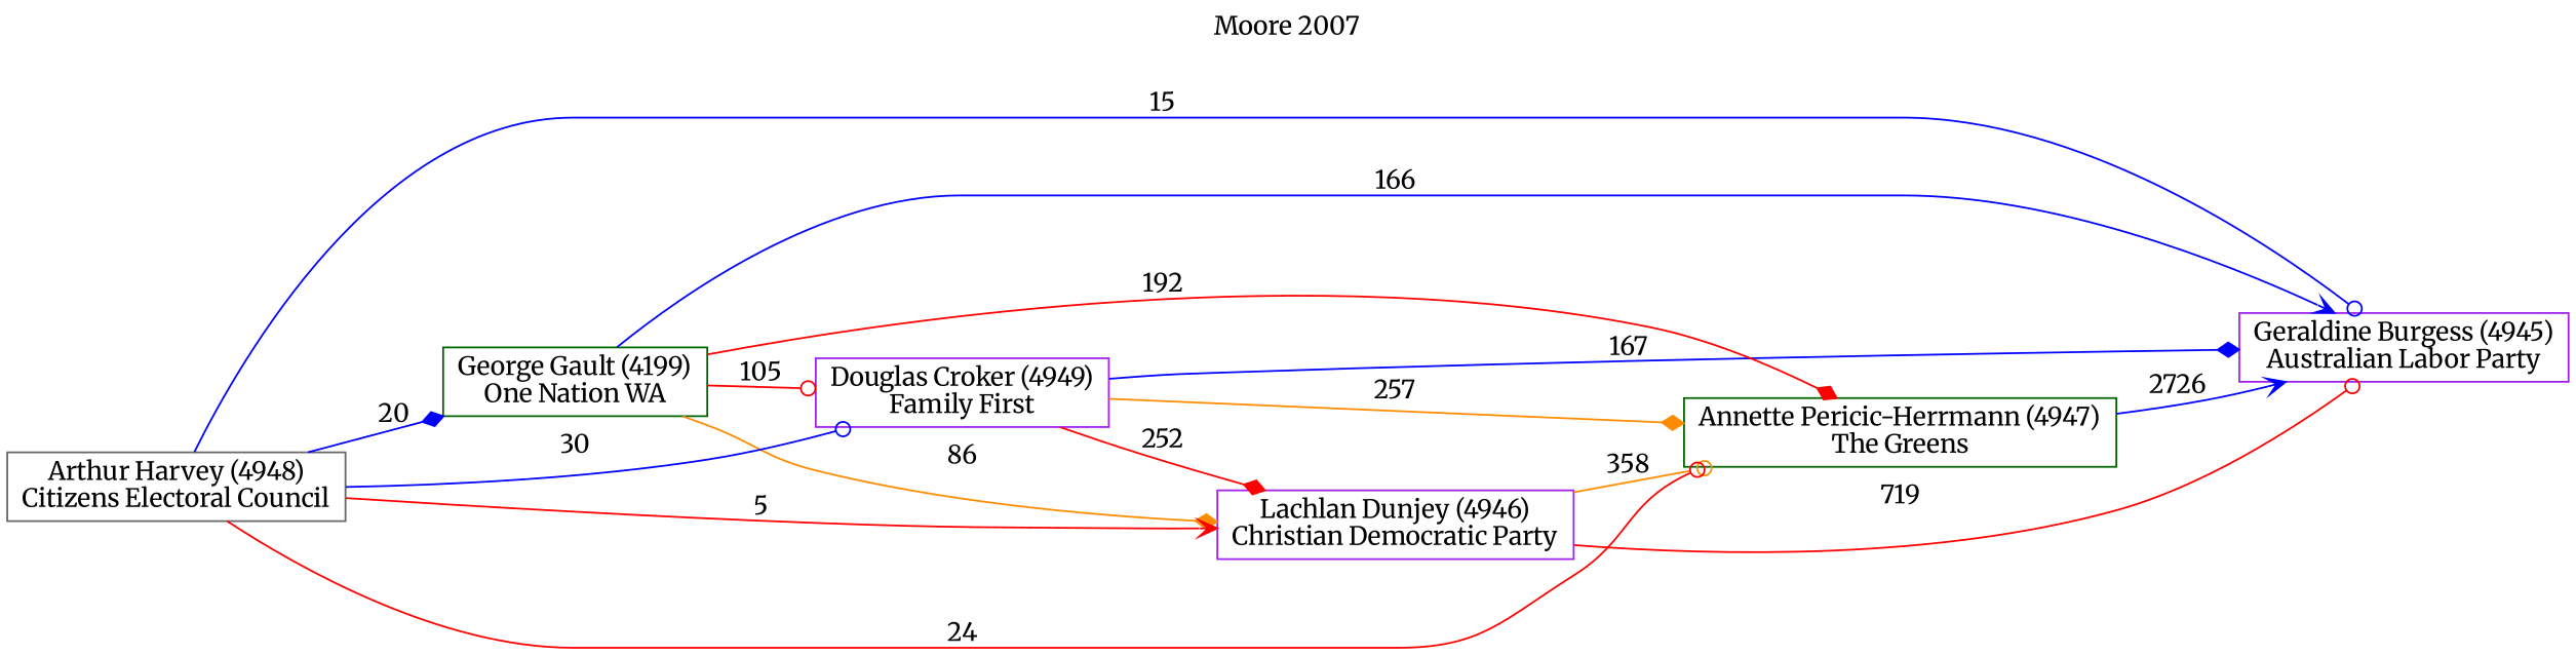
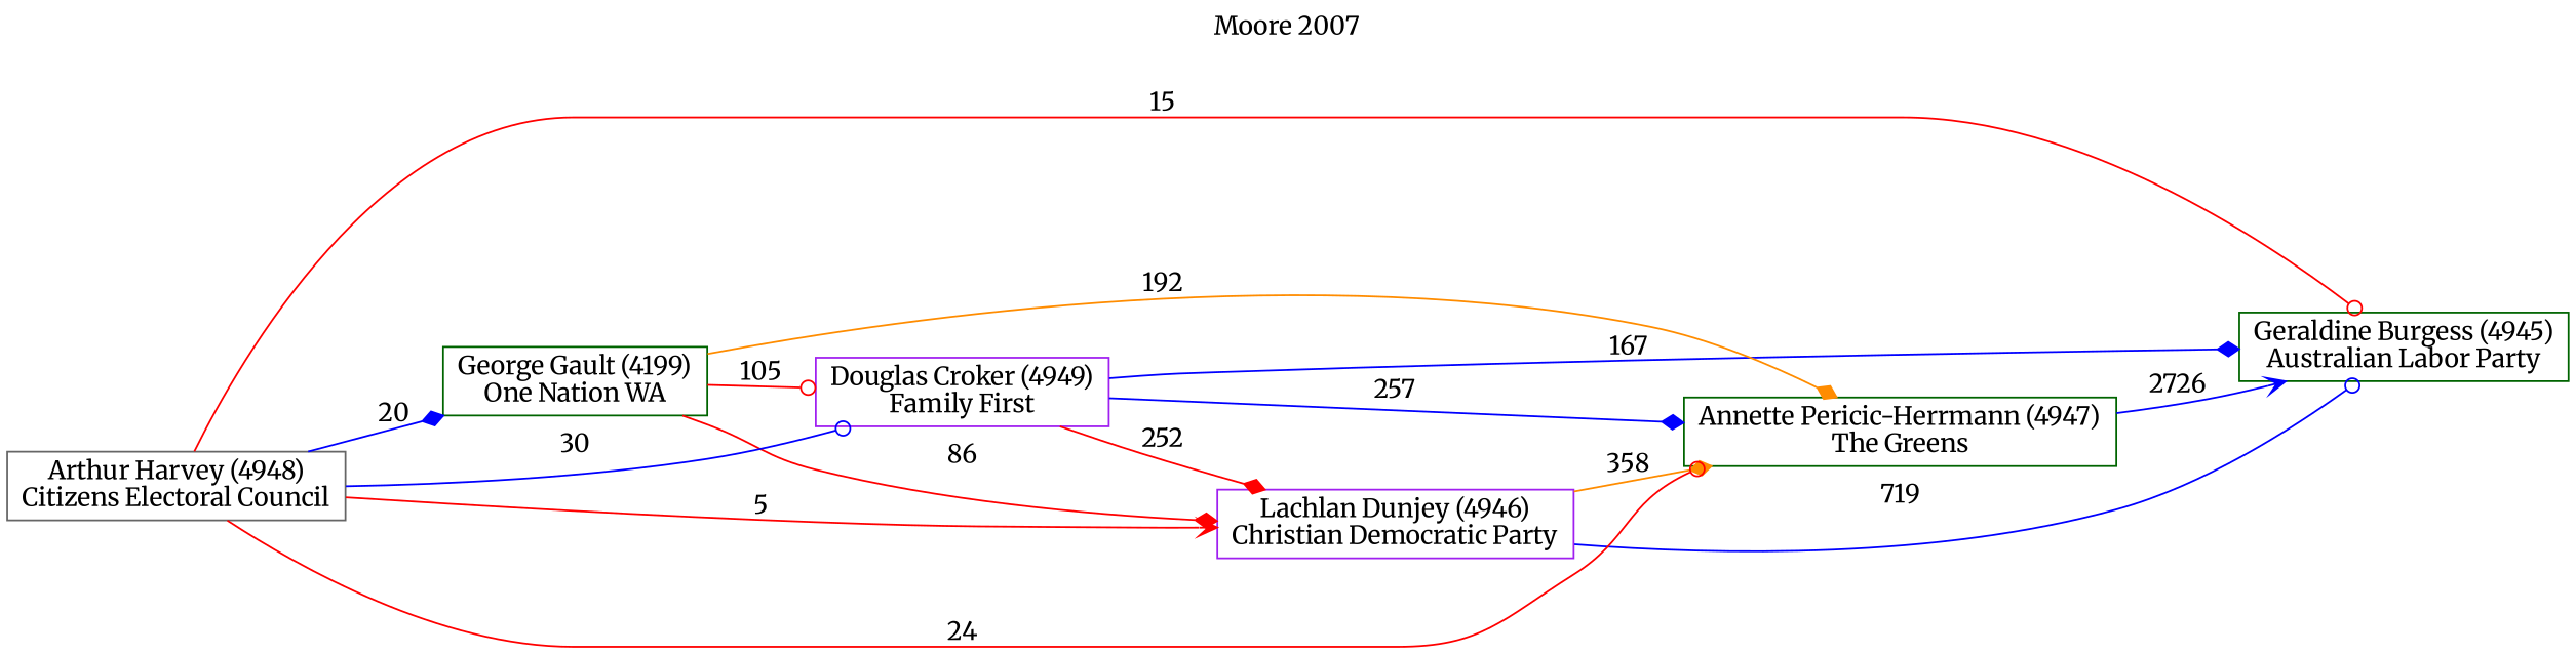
  digraph {
    fontname=Merriweather
    label="Moore 2007"
    labelloc=t
    mclimit=10
    rankdir=LR
    node [color=darkgreen fontname=Merriweather shape=box]
    edge [arrowhead=diamond color=red fontname=Merriweather]
-   n1 [color=purple label="Geraldine Burgess (4945)\nAustralian Labor Party"]
+   n1 [label="Geraldine Burgess (4945)\nAustralian Labor Party"]
    n2 [label="Annette Pericic-Herrmann (4947)\nThe Greens"]
    n3 [color=purple label="Lachlan Dunjey (4946)\nChristian Democratic Party"]
    n4 [color=purple label="Douglas Croker (4949)\nFamily First"]
    n5 [label="George Gault (4199)\nOne Nation WA"]
    n6 [color=gray40 label="Arthur Harvey (4948)\nCitizens Electoral Council"]
    n2 -> n1 [arrowhead=vee color=blue label=2726]
-   n3 -> n1 [arrowhead=odot label=719]
-   n3 -> n2 [arrowhead=odot color=darkorange label=358]
+   n3 -> n1 [arrowhead=odot color=blue label=719]
+   n3 -> n2 [color=darkorange label=358]
    n4 -> n1 [color=blue label=167]
-   n4 -> n2 [color=darkorange label=257]
+   n4 -> n2 [color=blue label=257]
    n4 -> n3 [label=252]
-   n5 -> n1 [arrowhead=vee color=blue label=166]
-   n5 -> n2 [label=192]
-   n5 -> n3 [color=darkorange label=86]
+   n5 -> n2 [color=darkorange label=192]
+   n5 -> n3 [label=86]
    n5 -> n4 [arrowhead=odot label=105]
-   n6 -> n1 [arrowhead=odot color=blue label=15]
+   n6 -> n1 [arrowhead=odot label=15]
    n6 -> n2 [arrowhead=odot label=24]
    n6 -> n3 [arrowhead=vee label=5]
    n6 -> n4 [arrowhead=odot color=blue label=30]
    n6 -> n5 [color=blue label=20]
  }
